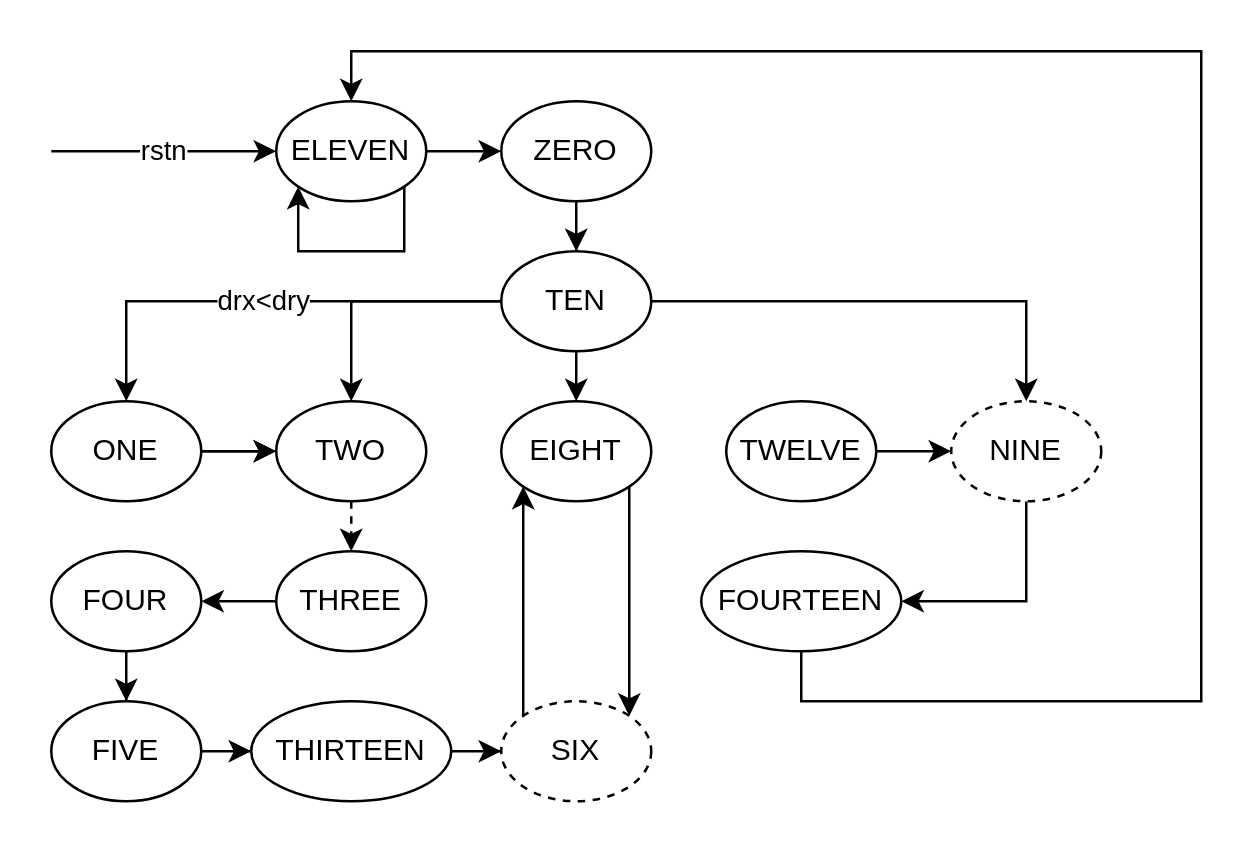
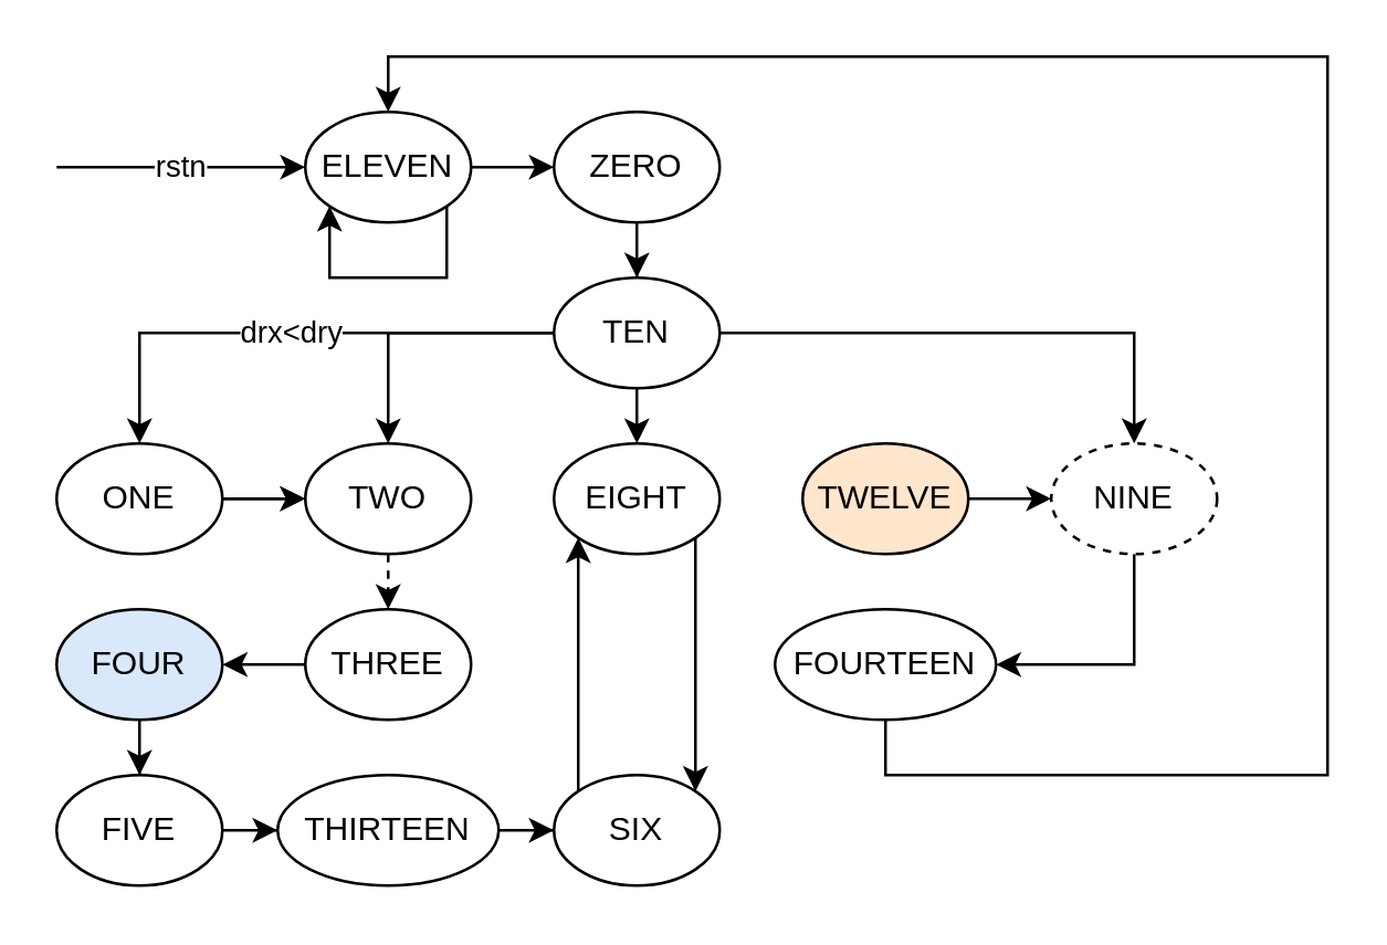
  <mxCell id="0" />
  <mxCell id="1" parent="0" />
  <mxCell id="2" value="" style="edgeStyle=orthogonalEdgeStyle;rounded=0;orthogonalLoop=1;jettySize=auto;html=1;" parent="1" source="3" target="8" edge="1"><mxGeometry relative="1" as="geometry" /></mxCell>
  <mxCell id="3" value="ZERO" style="ellipse;whiteSpace=wrap;html=1;" parent="1" vertex="1"><mxGeometry x="200" y="40" width="60" height="40" as="geometry" /></mxCell>
  <mxCell id="4" value="drx&amp;lt;dry" style="edgeStyle=orthogonalEdgeStyle;rounded=0;orthogonalLoop=1;jettySize=auto;html=1;" parent="1" source="8" target="11" edge="1"><mxGeometry relative="1" as="geometry" /></mxCell>
  <mxCell id="5" value="" style="edgeStyle=orthogonalEdgeStyle;rounded=0;orthogonalLoop=1;jettySize=auto;html=1;" parent="1" source="8" target="13" edge="1"><mxGeometry relative="1" as="geometry"><Array as="points"><mxPoint x="230" y="100" /></Array></mxGeometry></mxCell>
  <mxCell id="6" value="" style="edgeStyle=orthogonalEdgeStyle;rounded=0;orthogonalLoop=1;jettySize=auto;html=1;" parent="1" source="8" target="17" edge="1"><mxGeometry relative="1" as="geometry" /></mxCell>
  <mxCell id="7" style="edgeStyle=orthogonalEdgeStyle;rounded=0;orthogonalLoop=1;jettySize=auto;html=1;" parent="1" source="8" target="29" edge="1"><mxGeometry relative="1" as="geometry"><Array as="points"><mxPoint x="410" y="120" /></Array></mxGeometry></mxCell>
  <mxCell id="8" value="TEN" style="ellipse;whiteSpace=wrap;html=1;" parent="1" vertex="1"><mxGeometry x="200" y="100" width="60" height="40" as="geometry" /></mxCell>
  <mxCell id="9" value="" style="edgeStyle=orthogonalEdgeStyle;rounded=0;orthogonalLoop=1;jettySize=auto;html=1;" parent="1" source="11" target="17" edge="1"><mxGeometry relative="1" as="geometry" /></mxCell>
  <mxCell id="10" value="" style="edgeStyle=orthogonalEdgeStyle;rounded=0;orthogonalLoop=1;jettySize=auto;html=1;" parent="1" source="11" target="17" edge="1"><mxGeometry relative="1" as="geometry" /></mxCell>
  <mxCell id="11" value="ONE" style="ellipse;whiteSpace=wrap;html=1;" parent="1" vertex="1"><mxGeometry x="20" y="160" width="60" height="40" as="geometry" /></mxCell>
  <mxCell id="12" style="edgeStyle=orthogonalEdgeStyle;rounded=0;orthogonalLoop=1;jettySize=auto;html=1;exitX=1;exitY=1;exitDx=0;exitDy=0;entryX=1;entryY=0;entryDx=0;entryDy=0;" parent="1" source="13" target="27" edge="1"><mxGeometry relative="1" as="geometry" /></mxCell>
  <mxCell id="13" value="EIGHT" style="ellipse;whiteSpace=wrap;html=1;" parent="1" vertex="1"><mxGeometry x="200" y="160" width="60" height="40" as="geometry" /></mxCell>
  <mxCell id="14" style="edgeStyle=orthogonalEdgeStyle;rounded=0;orthogonalLoop=1;jettySize=auto;html=1;" parent="1" source="15" target="3" edge="1"><mxGeometry relative="1" as="geometry" /></mxCell>
  <mxCell id="15" value="ELEVEN" style="ellipse;whiteSpace=wrap;html=1;" parent="1" vertex="1"><mxGeometry x="110" y="40" width="60" height="40" as="geometry" /></mxCell>
  <mxCell id="16" value="" style="edgeStyle=orthogonalEdgeStyle;rounded=0;orthogonalLoop=1;jettySize=auto;html=1;dashed=1;" parent="1" source="17" target="19" edge="1"><mxGeometry relative="1" as="geometry"><Array as="points"><mxPoint x="140" y="250" /></Array></mxGeometry></mxCell>
  <mxCell id="17" value="TWO" style="ellipse;whiteSpace=wrap;html=1;" parent="1" vertex="1"><mxGeometry x="110" y="160" width="60" height="40" as="geometry" /></mxCell>
  <mxCell id="18" value="" style="edgeStyle=orthogonalEdgeStyle;rounded=0;orthogonalLoop=1;jettySize=auto;html=1;" parent="1" source="19" target="21" edge="1"><mxGeometry relative="1" as="geometry" /></mxCell>
  <mxCell id="19" value="THREE" style="ellipse;whiteSpace=wrap;html=1;" parent="1" vertex="1"><mxGeometry x="110" y="220" width="60" height="40" as="geometry" /></mxCell>
  <mxCell id="20" value="" style="edgeStyle=orthogonalEdgeStyle;rounded=0;orthogonalLoop=1;jettySize=auto;html=1;" parent="1" source="21" target="23" edge="1"><mxGeometry relative="1" as="geometry" /></mxCell>
- <mxCell id="21" value="FOUR" style="ellipse;whiteSpace=wrap;html=1;" parent="1" vertex="1"><mxGeometry x="20" y="220" width="60" height="40" as="geometry" /></mxCell>
+ <mxCell id="21" value="FOUR" style="ellipse;whiteSpace=wrap;html=1;fillColor=#dae8fc;" parent="1" vertex="1"><mxGeometry x="20" y="220" width="60" height="40" as="geometry" /></mxCell>
  <mxCell id="22" value="" style="edgeStyle=orthogonalEdgeStyle;rounded=0;orthogonalLoop=1;jettySize=auto;html=1;" parent="1" source="23" target="25" edge="1"><mxGeometry relative="1" as="geometry" /></mxCell>
  <mxCell id="23" value="FIVE" style="ellipse;whiteSpace=wrap;html=1;" parent="1" vertex="1"><mxGeometry x="20" y="280" width="60" height="40" as="geometry" /></mxCell>
  <mxCell id="24" value="" style="edgeStyle=orthogonalEdgeStyle;rounded=0;orthogonalLoop=1;jettySize=auto;html=1;" parent="1" source="25" target="27" edge="1"><mxGeometry relative="1" as="geometry"><Array as="points" /></mxGeometry></mxCell>
  <mxCell id="25" value="THIRTEEN" style="ellipse;whiteSpace=wrap;html=1;" parent="1" vertex="1"><mxGeometry x="100" y="280" width="80" height="40" as="geometry" /></mxCell>
  <mxCell id="26" style="edgeStyle=orthogonalEdgeStyle;rounded=0;orthogonalLoop=1;jettySize=auto;html=1;entryX=0;entryY=1;entryDx=0;entryDy=0;exitX=0;exitY=0;exitDx=0;exitDy=0;" parent="1" source="27" target="13" edge="1"><mxGeometry relative="1" as="geometry"><mxPoint x="190" y="250" as="sourcePoint" /></mxGeometry></mxCell>
- <mxCell id="27" value="SIX" style="ellipse;whiteSpace=wrap;html=1;dashed=1;" parent="1" vertex="1"><mxGeometry x="200" y="280" width="60" height="40" as="geometry" /></mxCell>
+ <mxCell id="27" value="SIX" style="ellipse;whiteSpace=wrap;html=1;" parent="1" vertex="1"><mxGeometry x="200" y="280" width="60" height="40" as="geometry" /></mxCell>
  <mxCell id="28" value="" style="edgeStyle=orthogonalEdgeStyle;rounded=0;orthogonalLoop=1;jettySize=auto;html=1;" parent="1" source="29" target="33" edge="1"><mxGeometry relative="1" as="geometry"><mxPoint x="510" y="220" as="targetPoint" /><Array as="points"><mxPoint x="410" y="240" /></Array></mxGeometry></mxCell>
  <mxCell id="29" value="NINE" style="ellipse;whiteSpace=wrap;html=1;dashed=1;" parent="1" vertex="1"><mxGeometry x="380" y="160" width="60" height="40" as="geometry" /></mxCell>
  <mxCell id="30" style="edgeStyle=orthogonalEdgeStyle;rounded=0;orthogonalLoop=1;jettySize=auto;html=1;" parent="1" source="33" target="15" edge="1"><mxGeometry relative="1" as="geometry"><mxPoint x="370" y="310" as="sourcePoint" /><mxPoint x="240" y="-20" as="targetPoint" /><Array as="points"><mxPoint x="320" y="280" /><mxPoint x="480" y="280" /><mxPoint x="480" y="20" /><mxPoint x="140" y="20" /></Array></mxGeometry></mxCell>
  <mxCell id="31" style="edgeStyle=orthogonalEdgeStyle;rounded=0;orthogonalLoop=1;jettySize=auto;html=1;" parent="1" source="32" target="29" edge="1"><mxGeometry relative="1" as="geometry" /></mxCell>
- <mxCell id="32" value="TWELVE" style="ellipse;whiteSpace=wrap;html=1;" parent="1" vertex="1"><mxGeometry x="290" y="160" width="60" height="40" as="geometry" /></mxCell>
+ <mxCell id="32" value="TWELVE" style="ellipse;whiteSpace=wrap;html=1;fillColor=#ffe6cc;" parent="1" vertex="1"><mxGeometry x="290" y="160" width="60" height="40" as="geometry" /></mxCell>
  <mxCell id="33" value="FOURTEEN" style="ellipse;whiteSpace=wrap;html=1;" parent="1" vertex="1"><mxGeometry x="280" y="220" width="80" height="40" as="geometry" /></mxCell>
  <mxCell id="34" value="rstn" style="endArrow=classic;html=1;rounded=0;" parent="1" edge="1"><mxGeometry width="50" height="50" relative="1" as="geometry"><mxPoint x="20" y="60" as="sourcePoint" /><mxPoint x="110" y="60" as="targetPoint" /></mxGeometry></mxCell>
  <mxCell id="35" style="edgeStyle=orthogonalEdgeStyle;rounded=0;orthogonalLoop=1;jettySize=auto;html=1;exitX=1;exitY=1;exitDx=0;exitDy=0;entryX=0;entryY=1;entryDx=0;entryDy=0;" parent="1" source="15" target="15" edge="1"><mxGeometry relative="1" as="geometry"><Array as="points"><mxPoint x="161" y="100" /><mxPoint x="119" y="100" /></Array></mxGeometry></mxCell>
